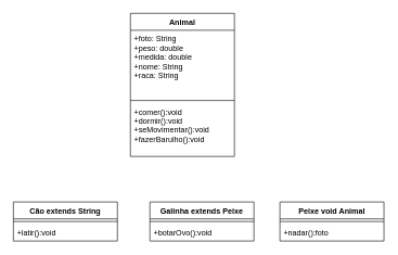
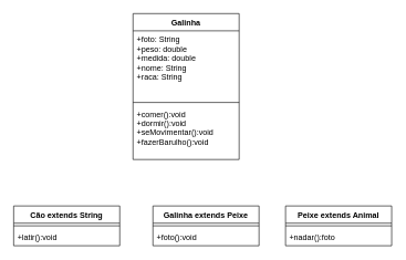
  <mxCell id="0" />
  <mxCell id="1" parent="0" />
- <mxCell id="2" value="Animal&#10;" style="swimlane;fontStyle=1;align=center;verticalAlign=top;childLayout=stackLayout;horizontal=1;startSize=26;horizontalStack=0;resizeParent=1;resizeParentMax=0;resizeLast=0;collapsible=1;marginBottom=0;" vertex="1" parent="1"><mxGeometry x="200" y="20" width="160" height="220" as="geometry" /></mxCell>
+ <mxCell id="2" value="Galinha&#10;" style="swimlane;fontStyle=1;align=center;verticalAlign=top;childLayout=stackLayout;horizontal=1;startSize=26;horizontalStack=0;resizeParent=1;resizeParentMax=0;resizeLast=0;collapsible=1;marginBottom=0;" vertex="1" parent="1"><mxGeometry x="200" y="20" width="160" height="220" as="geometry" /></mxCell>
  <mxCell id="3" value="+foto: String&#10;+peso: double&#10;+medida: double&#10;+nome: String&#10;+raca: String&#10;" style="text;strokeColor=none;fillColor=none;align=left;verticalAlign=top;spacingLeft=4;spacingRight=4;overflow=hidden;rotatable=0;points=[[0,0.5],[1,0.5]];portConstraint=eastwest;" vertex="1" parent="2"><mxGeometry y="26" width="160" height="104" as="geometry" /></mxCell>
  <mxCell id="4" value="" style="line;strokeWidth=1;fillColor=none;align=left;verticalAlign=middle;spacingTop=-1;spacingLeft=3;spacingRight=3;rotatable=0;labelPosition=right;points=[];portConstraint=eastwest;strokeColor=inherit;" vertex="1" parent="2"><mxGeometry y="130" width="160" height="8" as="geometry" /></mxCell>
  <mxCell id="5" value="+comer():void&#10;+dormir():void&#10;+seMovimentar():void&#10;+fazerBarulho():void&#10;" style="text;strokeColor=none;fillColor=none;align=left;verticalAlign=top;spacingLeft=4;spacingRight=4;overflow=hidden;rotatable=0;points=[[0,0.5],[1,0.5]];portConstraint=eastwest;" vertex="1" parent="2"><mxGeometry y="138" width="160" height="82" as="geometry" /></mxCell>
  <mxCell id="6" value="Cão extends String&#10;" style="swimlane;fontStyle=1;align=center;verticalAlign=top;childLayout=stackLayout;horizontal=1;startSize=26;horizontalStack=0;resizeParent=1;resizeParentMax=0;resizeLast=0;collapsible=1;marginBottom=0;" vertex="1" parent="1"><mxGeometry x="20" y="310" width="160" height="60" as="geometry" /></mxCell>
  <mxCell id="7" value="" style="line;strokeWidth=1;fillColor=none;align=left;verticalAlign=middle;spacingTop=-1;spacingLeft=3;spacingRight=3;rotatable=0;labelPosition=right;points=[];portConstraint=eastwest;strokeColor=inherit;" vertex="1" parent="6"><mxGeometry y="26" width="160" height="8" as="geometry" /></mxCell>
  <mxCell id="8" value="+latir():void" style="text;strokeColor=none;fillColor=none;align=left;verticalAlign=top;spacingLeft=4;spacingRight=4;overflow=hidden;rotatable=0;points=[[0,0.5],[1,0.5]];portConstraint=eastwest;" vertex="1" parent="6"><mxGeometry y="34" width="160" height="26" as="geometry" /></mxCell>
  <mxCell id="9" value="Galinha extends Peixe" style="swimlane;fontStyle=1;align=center;verticalAlign=top;childLayout=stackLayout;horizontal=1;startSize=26;horizontalStack=0;resizeParent=1;resizeParentMax=0;resizeLast=0;collapsible=1;marginBottom=0;" vertex="1" parent="1"><mxGeometry x="230" y="310" width="160" height="60" as="geometry" /></mxCell>
  <mxCell id="10" value="" style="line;strokeWidth=1;fillColor=none;align=left;verticalAlign=middle;spacingTop=-1;spacingLeft=3;spacingRight=3;rotatable=0;labelPosition=right;points=[];portConstraint=eastwest;strokeColor=inherit;" vertex="1" parent="9"><mxGeometry y="26" width="160" height="8" as="geometry" /></mxCell>
- <mxCell id="11" value="+botarOvo():void" style="text;strokeColor=none;fillColor=none;align=left;verticalAlign=top;spacingLeft=4;spacingRight=4;overflow=hidden;rotatable=0;points=[[0,0.5],[1,0.5]];portConstraint=eastwest;" vertex="1" parent="9"><mxGeometry y="34" width="160" height="26" as="geometry" /></mxCell>
- <mxCell id="12" value="Peixe void Animal" style="swimlane;fontStyle=1;align=center;verticalAlign=top;childLayout=stackLayout;horizontal=1;startSize=26;horizontalStack=0;resizeParent=1;resizeParentMax=0;resizeLast=0;collapsible=1;marginBottom=0;" vertex="1" parent="1"><mxGeometry x="430" y="310" width="160" height="60" as="geometry" /></mxCell>
+ <mxCell id="11" value="+foto():void" style="text;strokeColor=none;fillColor=none;align=left;verticalAlign=top;spacingLeft=4;spacingRight=4;overflow=hidden;rotatable=0;points=[[0,0.5],[1,0.5]];portConstraint=eastwest;" vertex="1" parent="9"><mxGeometry y="34" width="160" height="26" as="geometry" /></mxCell>
+ <mxCell id="12" value="Peixe extends Animal" style="swimlane;fontStyle=1;align=center;verticalAlign=top;childLayout=stackLayout;horizontal=1;startSize=26;horizontalStack=0;resizeParent=1;resizeParentMax=0;resizeLast=0;collapsible=1;marginBottom=0;" vertex="1" parent="1"><mxGeometry x="430" y="310" width="160" height="60" as="geometry" /></mxCell>
  <mxCell id="13" value="" style="line;strokeWidth=1;fillColor=none;align=left;verticalAlign=middle;spacingTop=-1;spacingLeft=3;spacingRight=3;rotatable=0;labelPosition=right;points=[];portConstraint=eastwest;strokeColor=inherit;" vertex="1" parent="12"><mxGeometry y="26" width="160" height="8" as="geometry" /></mxCell>
  <mxCell id="14" value="+nadar():foto" style="text;strokeColor=none;fillColor=none;align=left;verticalAlign=top;spacingLeft=4;spacingRight=4;overflow=hidden;rotatable=0;points=[[0,0.5],[1,0.5]];portConstraint=eastwest;" vertex="1" parent="12"><mxGeometry y="34" width="160" height="26" as="geometry" /></mxCell>
